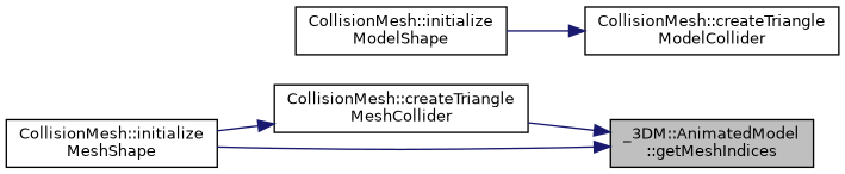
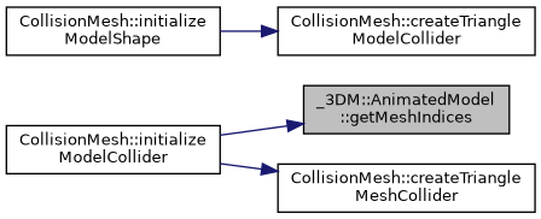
  digraph {
    rankdir=RL
    node [color=black fillcolor=white fontname=Helvetica fontsize=10 shape=record style=filled]
    edge [color=midnightblue dir=back fontname=Helvetica fontsize=10 labelfontname=Helvetica labelfontsize=10 style=solid]
    n1 [fillcolor=grey75 fontcolor=black height=0.2 label="_3DM::AnimatedModel\l::getMeshIndices" width=0.4]
    n2 [height=0.2 label="CollisionMesh::createTriangle\lMeshCollider" width=0.4]
-   n3 [height=0.2 label="CollisionMesh::initialize\lMeshShape" width=0.4]
+   n3 [height=0.2 label="CollisionMesh::initialize\lModelCollider" width=0.4]
    n4 [height=0.2 label="CollisionMesh::createTriangle\lModelCollider" width=0.4]
    n5 [height=0.2 label="CollisionMesh::initialize\lModelShape" width=0.4]
-   n1 -> n2
    n1 -> n3
    n2 -> n3
    n4 -> n5
  }
